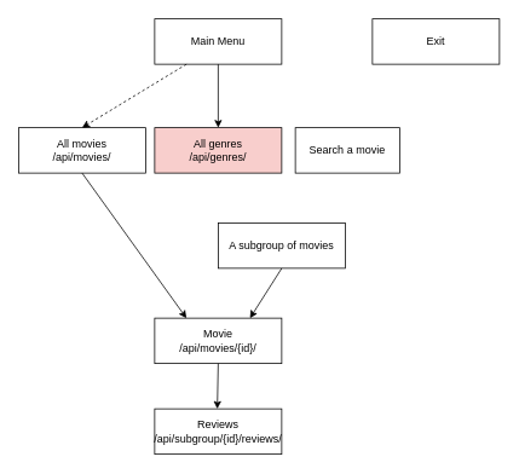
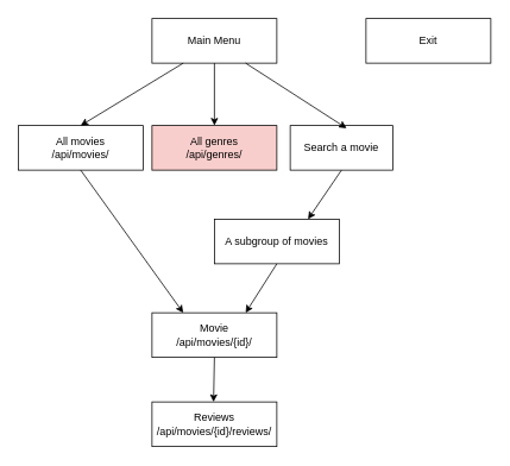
  <mxCell id="0" />
  <mxCell id="1" parent="0" />
  <mxCell id="2" value="Main Menu" style="whiteSpace=wrap;html=1;" parent="1" vertex="1"><mxGeometry x="170" y="20" width="140" height="50" as="geometry" /></mxCell>
  <mxCell id="3" value="Exit" style="whiteSpace=wrap;html=1;" parent="1" vertex="1"><mxGeometry x="410" y="20" width="140" height="50" as="geometry" /></mxCell>
  <mxCell id="4" value="All movies&lt;br&gt;/api/movies/" style="whiteSpace=wrap;html=1;" parent="1" vertex="1"><mxGeometry x="20" y="140" width="140" height="50" as="geometry" /></mxCell>
  <mxCell id="5" value="All genres&lt;br&gt;/api/genres/" style="whiteSpace=wrap;html=1;fillColor=#f8cecc;" parent="1" vertex="1"><mxGeometry x="170" y="140" width="140" height="50" as="geometry" /></mxCell>
  <mxCell id="6" value="Search a movie" style="whiteSpace=wrap;html=1;" parent="1" vertex="1"><mxGeometry x="325" y="140" width="115" height="50" as="geometry" /></mxCell>
  <mxCell id="7" value="A subgroup of movies" style="rounded=0;whiteSpace=wrap;html=1;" parent="1" vertex="1"><mxGeometry x="240" y="245" width="140" height="50" as="geometry" /></mxCell>
  <mxCell id="8" value="Movie&lt;br&gt;/api/movies/{id}/" style="rounded=0;whiteSpace=wrap;html=1;" parent="1" vertex="1"><mxGeometry x="170" y="350" width="140" height="50" as="geometry" /></mxCell>
- <mxCell id="9" value="Reviews&lt;br&gt;/api/subgroup/{id}/reviews/" style="rounded=0;whiteSpace=wrap;html=1;" parent="1" vertex="1"><mxGeometry x="170" y="450" width="140" height="50" as="geometry" /></mxCell>
- <mxCell id="10" value="" style="endArrow=classic;html=1;rounded=0;entryX=0.5;entryY=0;entryDx=0;entryDy=0;exitX=0.25;exitY=1;exitDx=0;exitDy=0;dashed=1;" parent="1" source="2" target="4" edge="1"><mxGeometry width="50" height="50" relative="1" as="geometry"><mxPoint x="300" y="320" as="sourcePoint" /><mxPoint x="350" y="270" as="targetPoint" /></mxGeometry></mxCell>
+ <mxCell id="9" value="Reviews&lt;br&gt;/api/movies/{id}/reviews/" style="rounded=0;whiteSpace=wrap;html=1;" parent="1" vertex="1"><mxGeometry x="170" y="450" width="140" height="50" as="geometry" /></mxCell>
+ <mxCell id="10" value="" style="endArrow=classic;html=1;rounded=0;entryX=0.5;entryY=0;entryDx=0;entryDy=0;exitX=0.25;exitY=1;exitDx=0;exitDy=0;" parent="1" source="2" target="4" edge="1"><mxGeometry width="50" height="50" relative="1" as="geometry"><mxPoint x="300" y="320" as="sourcePoint" /><mxPoint x="350" y="270" as="targetPoint" /></mxGeometry></mxCell>
  <mxCell id="11" value="" style="endArrow=classic;html=1;rounded=0;exitX=0.5;exitY=1;exitDx=0;exitDy=0;entryX=0.5;entryY=0;entryDx=0;entryDy=0;" parent="1" source="2" target="5" edge="1"><mxGeometry width="50" height="50" relative="1" as="geometry"><mxPoint x="90" y="130" as="sourcePoint" /><mxPoint x="140" y="80" as="targetPoint" /></mxGeometry></mxCell>
+ <mxCell id="12" value="" style="endArrow=classic;html=1;rounded=0;entryX=0.55;entryY=0.06;entryDx=0;entryDy=0;entryPerimeter=0;exitX=0.75;exitY=1;exitDx=0;exitDy=0;" parent="1" source="2" target="6" edge="1"><mxGeometry width="50" height="50" relative="1" as="geometry"><mxPoint x="60" y="-10" as="sourcePoint" /><mxPoint x="110" y="-60" as="targetPoint" /></mxGeometry></mxCell>
+ <mxCell id="13" value="" style="endArrow=classic;html=1;rounded=0;exitX=0.5;exitY=1;exitDx=0;exitDy=0;entryX=0.75;entryY=0;entryDx=0;entryDy=0;" parent="1" source="6" target="7" edge="1"><mxGeometry width="50" height="50" relative="1" as="geometry"><mxPoint x="380" y="300" as="sourcePoint" /><mxPoint x="340" y="240" as="targetPoint" /></mxGeometry></mxCell>
  <mxCell id="14" value="" style="endArrow=classic;html=1;rounded=0;exitX=0.5;exitY=1;exitDx=0;exitDy=0;entryX=0.75;entryY=0;entryDx=0;entryDy=0;" parent="1" source="7" target="8" edge="1"><mxGeometry width="50" height="50" relative="1" as="geometry"><mxPoint x="90" y="300" as="sourcePoint" /><mxPoint x="240" y="350" as="targetPoint" /></mxGeometry></mxCell>
  <mxCell id="15" value="" style="endArrow=classic;html=1;rounded=0;" parent="1" edge="1"><mxGeometry width="50" height="50" relative="1" as="geometry"><mxPoint x="240" y="400" as="sourcePoint" /><mxPoint x="239" y="450" as="targetPoint" /></mxGeometry></mxCell>
  <mxCell id="16" value="" style="endArrow=classic;html=1;rounded=0;entryX=0.25;entryY=0;entryDx=0;entryDy=0;" parent="1" target="8" edge="1"><mxGeometry width="50" height="50" relative="1" as="geometry"><mxPoint x="90" y="190" as="sourcePoint" /><mxPoint x="140" y="140" as="targetPoint" /></mxGeometry></mxCell>
